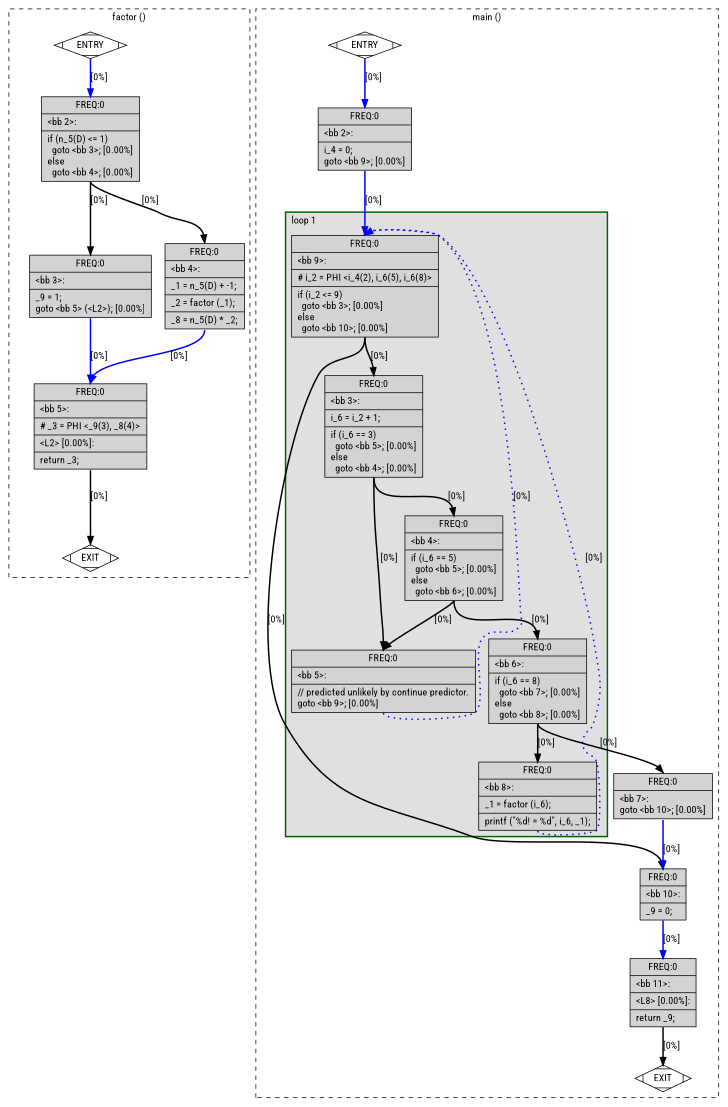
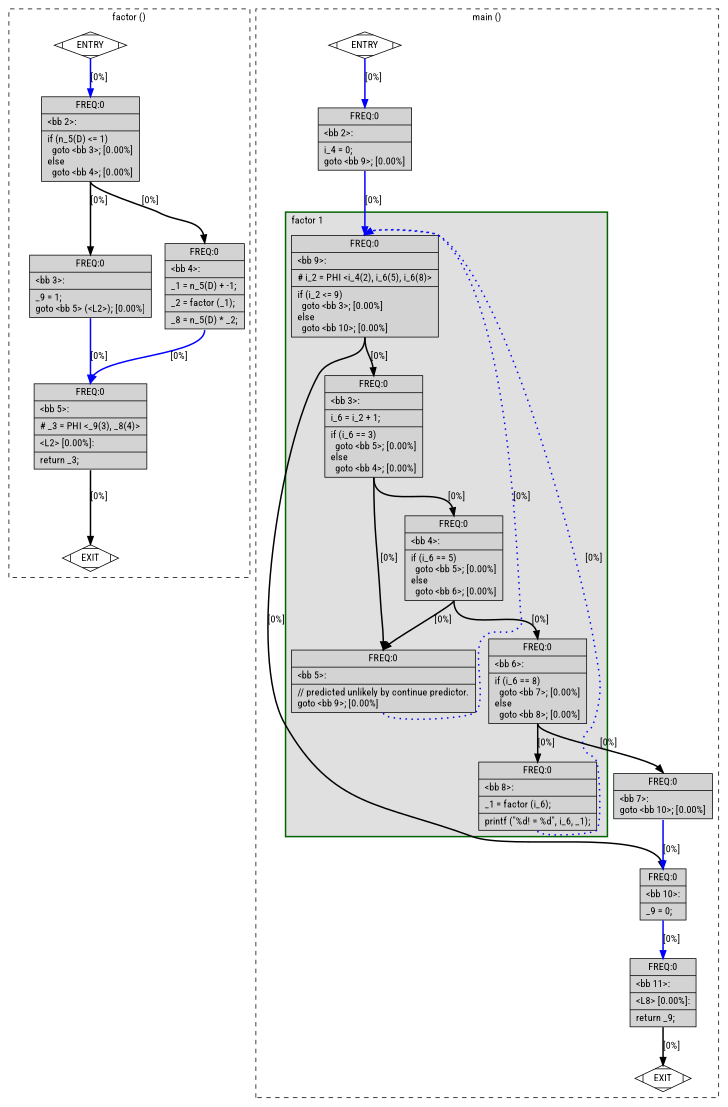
  digraph {
    fontname="Roboto Condensed"
    node [fillcolor=lightgrey shape=record style=filled fontname="Roboto Condensed"]
    edge [constraint=true headport=n style="solid,bold" tailport=s fontname="Roboto Condensed" color=black weight=10]
    n1 [fillcolor=white label=ENTRY shape=Mdiamond]
    n2 [fillcolor=white label=EXIT shape=Mdiamond]
    n3 [label="{ FREQ:0 |\<bb\ 2\>:\l|if\ (n_5(D)\ \<=\ 1)\l\ \ goto\ \<bb\ 3\>;\ [0.00%]\lelse\l\ \ goto\ \<bb\ 4\>;\ [0.00%]\l}"]
    n4 [label="{ FREQ:0 |\<bb\ 3\>:\l|_9\ =\ 1;\lgoto\ \<bb\ 5\>\ (\<L2\>);\ [0.00%]\l}"]
    n5 [label="{ FREQ:0 |\<bb\ 4\>:\l|_1\ =\ n_5(D)\ +\ -1;\l|_2\ =\ factor\ (_1);\l|_8\ =\ n_5(D)\ *\ _2;\l}"]
    n6 [label="{ FREQ:0 |\<bb\ 5\>:\l|#\ _3\ =\ PHI\ \<_9(3),\ _8(4)\>\l|\<L2\>\ [0.00%]:\l|return\ _3;\l}"]
    n7 [label="{ FREQ:0 |\<bb\ 9\>:\l|#\ i_2\ =\ PHI\ \<i_4(2),\ i_6(5),\ i_6(8)\>\l|if\ (i_2\ \<=\ 9)\l\ \ goto\ \<bb\ 3\>;\ [0.00%]\lelse\l\ \ goto\ \<bb\ 10\>;\ [0.00%]\l}"]
    n8 [label="{ FREQ:0 |\<bb\ 3\>:\l|i_6\ =\ i_2\ +\ 1;\l|if\ (i_6\ ==\ 3)\l\ \ goto\ \<bb\ 5\>;\ [0.00%]\lelse\l\ \ goto\ \<bb\ 4\>;\ [0.00%]\l}"]
    n9 [label="{ FREQ:0 |\<bb\ 5\>:\l|//\ predicted\ unlikely\ by\ continue\ predictor.\lgoto\ \<bb\ 9\>;\ [0.00%]\l}"]
    n10 [label="{ FREQ:0 |\<bb\ 4\>:\l|if\ (i_6\ ==\ 5)\l\ \ goto\ \<bb\ 5\>;\ [0.00%]\lelse\l\ \ goto\ \<bb\ 6\>;\ [0.00%]\l}"]
    n11 [label="{ FREQ:0 |\<bb\ 6\>:\l|if\ (i_6\ ==\ 8)\l\ \ goto\ \<bb\ 7\>;\ [0.00%]\lelse\l\ \ goto\ \<bb\ 8\>;\ [0.00%]\l}"]
    n12 [label="{ FREQ:0 |\<bb\ 8\>:\l|_1\ =\ factor\ (i_6);\l|printf\ (\"%d!\ =\ %d\",\ i_6,\ _1);\l}"]
    n13 [label="{ FREQ:0 |\<bb\ 10\>:\l|_9\ =\ 0;\l}"]
    n14 [label="{ FREQ:0 |\<bb\ 7\>:\lgoto\ \<bb\ 10\>;\ [0.00%]\l}"]
    n15 [fillcolor=white label=ENTRY shape=Mdiamond]
    n16 [fillcolor=white label=EXIT shape=Mdiamond]
    n17 [label="{ FREQ:0 |\<bb\ 2\>:\l|i_4\ =\ 0;\lgoto\ \<bb\ 9\>;\ [0.00%]\l}"]
    n18 [label="{ FREQ:0 |\<bb\ 11\>:\l|\<L8\>\ [0.00%]:\l|return\ _9;\l}"]
    subgraph cluster_1 {
      color=black
      label="factor ()"
      style=dashed
      n1
      n2
      n3
      n4
      n5
      n6
    }
    subgraph cluster_2 {
      color=black
      label="main ()"
      style=dashed
      n13
      n14
      n15
      n16
      n17
      n18
      subgraph cluster_3 {
        color=darkgreen
        fillcolor=grey88
-       label="loop 1"
+       label="factor 1"
        labeljust=l
        penwidth=2
        style=filled
        n7
        n8
        n9
        n10
        n11
        n12
      }
    }
    n1 -> n2 [style=invis color="" weight=""]
    n1 -> n3 [color=blue label="[0%]" weight=100]
    n3 -> n4 [label="[0%]"]
    n3 -> n5 [label="[0%]"]
    n4 -> n6 [color=blue label="[0%]" weight=100]
    n5 -> n6 [color=blue label="[0%]" weight=100]
    n6 -> n2 [label="[0%]"]
    n7 -> n8 [label="[0%]"]
    n7 -> n13 [label="[0%]"]
    n8 -> n9 [label="[0%]"]
    n8 -> n10 [label="[0%]"]
    n9 -> n7 [color=blue constraint=false label="[0%]" style="dotted,bold"]
    n10 -> n9 [label="[0%]"]
    n10 -> n11 [label="[0%]"]
    n11 -> n12 [label="[0%]"]
    n11 -> n14 [label="[0%]"]
    n12 -> n7 [color=blue constraint=false label="[0%]" style="dotted,bold"]
    n13 -> n18 [color=blue label="[0%]" weight=100]
    n14 -> n13 [color=blue label="[0%]" weight=100]
    n15 -> n16 [style=invis color="" weight=""]
    n15 -> n17 [color=blue label="[0%]" weight=100]
    n17 -> n7 [color=blue label="[0%]" weight=100]
    n18 -> n16 [label="[0%]"]
  }
